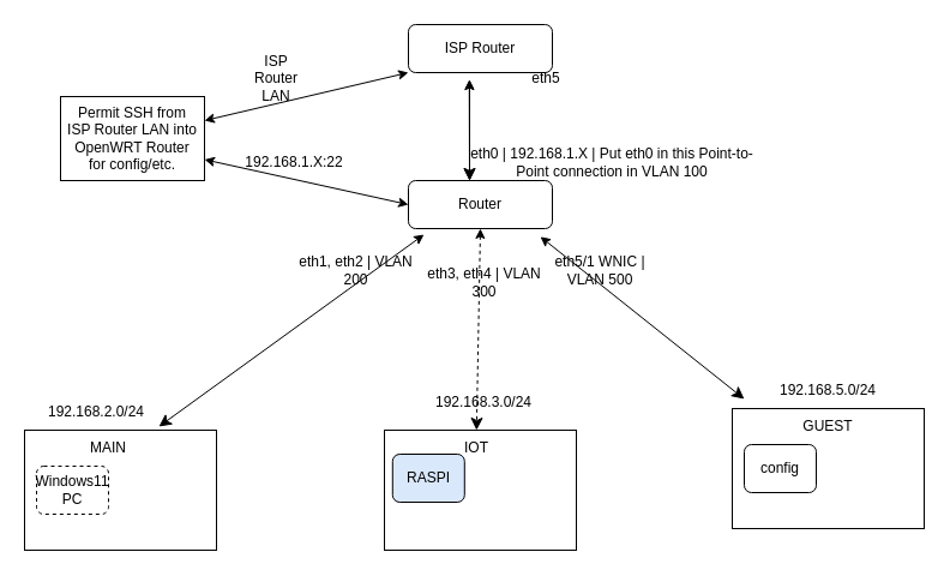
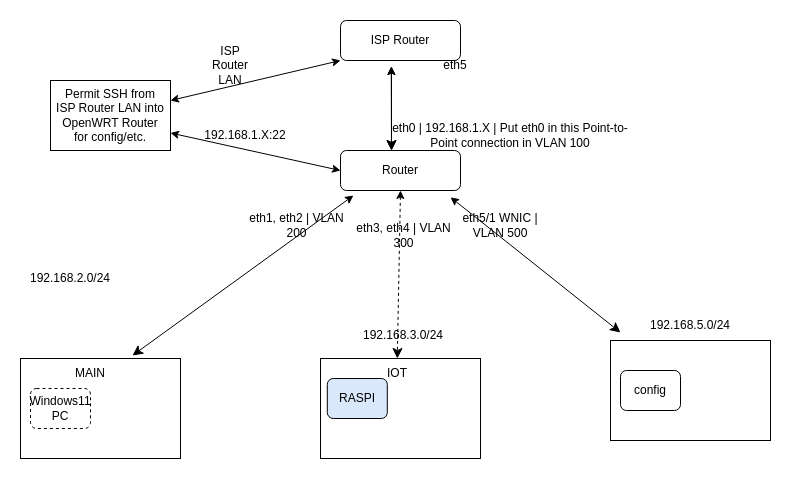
  <mxCell id="0" />
  <mxCell id="1" parent="0" />
  <mxCell id="2" value="" style="rounded=0;whiteSpace=wrap;html=1;" parent="1" vertex="1"><mxGeometry x="20" y="358" width="160" height="100" as="geometry" /></mxCell>
  <mxCell id="3" value="" style="rounded=0;html=1;jettySize=auto;orthogonalLoop=1;fontSize=11;endArrow=classic;endFill=1;endSize=8;strokeWidth=1;shadow=0;labelBackgroundColor=none;movable=1;resizable=1;rotatable=1;deletable=1;editable=1;locked=0;connectable=1;exitX=0.423;exitY=1.15;exitDx=0;exitDy=0;exitPerimeter=0;startArrow=classic;startFill=1;align=center;" parent="1" source="4" edge="1"><mxGeometry x="-0.051" y="30" relative="1" as="geometry"><mxPoint x="490" y="110" as="sourcePoint" /><mxPoint x="391" y="150" as="targetPoint" /><Array as="points" /><mxPoint as="offset" /></mxGeometry></mxCell>
  <mxCell id="4" value="ISP Router" style="rounded=1;whiteSpace=wrap;html=1;fontSize=12;glass=0;strokeWidth=1;shadow=0;" parent="1" vertex="1"><mxGeometry x="340" y="20" width="120" height="40" as="geometry" /></mxCell>
  <mxCell id="5" value="Router" style="rounded=1;whiteSpace=wrap;html=1;fontSize=12;glass=0;strokeWidth=1;shadow=0;" parent="1" vertex="1"><mxGeometry x="340" y="150" width="120" height="40" as="geometry" /></mxCell>
  <mxCell id="6" value="eth0 | 192.168.1.X | Put eth0 in this Point-to-Point connection in VLAN 100" style="text;html=1;align=center;verticalAlign=middle;whiteSpace=wrap;rounded=0;" parent="1" vertex="1"><mxGeometry x="390" y="120" width="240" height="30" as="geometry" /></mxCell>
  <mxCell id="7" value="eth5" style="text;html=1;align=center;verticalAlign=middle;whiteSpace=wrap;rounded=0;" parent="1" vertex="1"><mxGeometry x="400" y="50" width="110" height="30" as="geometry" /></mxCell>
  <mxCell id="8" value="Windows11 PC" style="rounded=1;whiteSpace=wrap;html=1;fontSize=12;glass=0;strokeWidth=1;shadow=0;dashed=1;" parent="1" vertex="1"><mxGeometry x="30" y="388" width="60" height="40" as="geometry" /></mxCell>
- <mxCell id="9" value="192.168.2.0/24" style="text;html=1;align=center;verticalAlign=middle;whiteSpace=wrap;rounded=0;" parent="1" vertex="1"><mxGeometry x="20" y="328" width="120" height="30" as="geometry" /></mxCell>
+ <mxCell id="9" value="192.168.2.0/24" style="text;html=1;align=center;verticalAlign=middle;whiteSpace=wrap;rounded=0;" parent="1" vertex="1"><mxGeometry x="10" y="263" width="120" height="30" as="geometry" /></mxCell>
  <mxCell id="10" value="MAIN" style="text;html=1;align=center;verticalAlign=middle;whiteSpace=wrap;rounded=0;" parent="1" vertex="1"><mxGeometry x="60" y="358" width="60" height="30" as="geometry" /></mxCell>
  <mxCell id="11" value="" style="rounded=0;html=1;jettySize=auto;orthogonalLoop=1;fontSize=11;endArrow=classic;endFill=1;endSize=8;strokeWidth=1;shadow=0;labelBackgroundColor=none;movable=1;resizable=1;rotatable=1;deletable=1;editable=1;locked=0;connectable=1;exitX=0.423;exitY=1.15;exitDx=0;exitDy=0;exitPerimeter=0;startArrow=classic;startFill=1;align=center;" parent="1" edge="1"><mxGeometry x="-0.051" y="30" relative="1" as="geometry"><mxPoint x="391" y="66" as="sourcePoint" /><mxPoint x="391" y="150" as="targetPoint" /><Array as="points" /><mxPoint as="offset" /></mxGeometry></mxCell>
  <mxCell id="12" value="" style="rounded=0;html=1;jettySize=auto;orthogonalLoop=1;fontSize=11;endArrow=classic;endFill=1;endSize=8;strokeWidth=1;shadow=0;labelBackgroundColor=none;movable=1;resizable=1;rotatable=1;deletable=1;editable=1;locked=0;connectable=1;exitX=0.108;exitY=1.125;exitDx=0;exitDy=0;exitPerimeter=0;startArrow=classic;startFill=1;align=center;entryX=0.7;entryY=-0.03;entryDx=0;entryDy=0;entryPerimeter=0;" parent="1" source="5" target="2" edge="1"><mxGeometry x="-0.051" y="30" relative="1" as="geometry"><mxPoint x="399" y="190" as="sourcePoint" /><mxPoint x="399" y="274" as="targetPoint" /><Array as="points" /><mxPoint as="offset" /></mxGeometry></mxCell>
  <mxCell id="13" value="" style="rounded=0;whiteSpace=wrap;html=1;" parent="1" vertex="1"><mxGeometry x="320" y="358" width="160" height="100" as="geometry" /></mxCell>
  <mxCell id="14" value="RASPI" style="rounded=1;whiteSpace=wrap;html=1;fontSize=12;glass=0;strokeWidth=1;shadow=0;fillColor=#dae8fc;" parent="1" vertex="1"><mxGeometry x="326.8" y="378" width="60" height="40" as="geometry" /></mxCell>
  <mxCell id="15" value="192.168.3.0/24" style="text;html=1;align=center;verticalAlign=middle;whiteSpace=wrap;rounded=0;" parent="1" vertex="1"><mxGeometry x="343.4" y="320" width="120" height="30" as="geometry" /></mxCell>
  <mxCell id="16" value="IOT" style="text;html=1;align=center;verticalAlign=middle;whiteSpace=wrap;rounded=0;" parent="1" vertex="1"><mxGeometry x="366.8" y="358" width="60" height="30" as="geometry" /></mxCell>
  <mxCell id="17" value="" style="rounded=0;whiteSpace=wrap;html=1;" parent="1" vertex="1"><mxGeometry x="610" y="340" width="160" height="100" as="geometry" /></mxCell>
  <mxCell id="18" value="config" style="rounded=1;whiteSpace=wrap;html=1;fontSize=12;glass=0;strokeWidth=1;shadow=0;" parent="1" vertex="1"><mxGeometry x="620" y="370" width="60" height="40" as="geometry" /></mxCell>
  <mxCell id="19" value="192.168.5.0/24" style="text;html=1;align=center;verticalAlign=middle;whiteSpace=wrap;rounded=0;" parent="1" vertex="1"><mxGeometry x="630" y="310" width="120" height="30" as="geometry" /></mxCell>
- <mxCell id="20" value="GUEST" style="text;html=1;align=center;verticalAlign=middle;whiteSpace=wrap;rounded=0;" parent="1" vertex="1"><mxGeometry x="660" y="340" width="60" height="30" as="geometry" /></mxCell>
  <mxCell id="21" value="" style="rounded=0;html=1;jettySize=auto;orthogonalLoop=1;fontSize=11;endArrow=classic;endFill=1;endSize=8;strokeWidth=1;shadow=0;labelBackgroundColor=none;movable=1;resizable=1;rotatable=1;deletable=1;editable=1;locked=0;connectable=1;exitX=0.5;exitY=1;exitDx=0;exitDy=0;startArrow=classic;startFill=1;align=center;entryX=0.5;entryY=0;entryDx=0;entryDy=0;dashed=1;" parent="1" source="5" target="16" edge="1"><mxGeometry x="-0.051" y="30" relative="1" as="geometry"><mxPoint x="560" y="180" as="sourcePoint" /><mxPoint x="400" y="340" as="targetPoint" /><Array as="points" /><mxPoint as="offset" /></mxGeometry></mxCell>
  <mxCell id="22" value="" style="rounded=0;html=1;jettySize=auto;orthogonalLoop=1;fontSize=11;endArrow=classic;endFill=1;endSize=8;strokeWidth=1;shadow=0;labelBackgroundColor=none;movable=1;resizable=1;rotatable=1;deletable=1;editable=1;locked=0;connectable=1;exitX=0.917;exitY=1.17;exitDx=0;exitDy=0;exitPerimeter=0;startArrow=classic;startFill=1;align=center;entryX=0.313;entryY=-0.213;entryDx=0;entryDy=0;entryPerimeter=0;" parent="1" source="5" edge="1"><mxGeometry x="-0.051" y="30" relative="1" as="geometry"><mxPoint x="783" y="190" as="sourcePoint" /><mxPoint x="620" y="332" as="targetPoint" /><Array as="points" /><mxPoint as="offset" /></mxGeometry></mxCell>
  <mxCell id="23" value="eth5/1 WNIC | VLAN 500" style="text;html=1;align=center;verticalAlign=middle;whiteSpace=wrap;rounded=0;" parent="1" vertex="1"><mxGeometry x="460" y="210" width="80" height="30" as="geometry" /></mxCell>
  <mxCell id="24" value="eth1, eth2 | VLAN 200" style="text;html=1;align=center;verticalAlign=middle;whiteSpace=wrap;rounded=0;" parent="1" vertex="1"><mxGeometry x="240" y="210" width="113.2" height="30" as="geometry" /></mxCell>
  <mxCell id="25" value="eth3, eth4 | VLAN 300" style="text;html=1;align=center;verticalAlign=middle;whiteSpace=wrap;rounded=0;" parent="1" vertex="1"><mxGeometry x="346.8" y="220" width="113.2" height="30" as="geometry" /></mxCell>
  <mxCell id="26" value="" style="rounded=0;whiteSpace=wrap;html=1;" vertex="1" parent="1"><mxGeometry x="50" y="80" width="120" height="70" as="geometry" /></mxCell>
  <mxCell id="27" value="" style="endArrow=classic;startArrow=classic;html=1;rounded=0;entryX=0;entryY=1;entryDx=0;entryDy=0;" edge="1" parent="1" target="4"><mxGeometry width="50" height="50" relative="1" as="geometry"><mxPoint x="170" y="100" as="sourcePoint" /><mxPoint x="220" y="50" as="targetPoint" /></mxGeometry></mxCell>
  <mxCell id="28" value="ISP Router LAN" style="text;html=1;align=center;verticalAlign=middle;whiteSpace=wrap;rounded=0;" vertex="1" parent="1"><mxGeometry x="200" y="50" width="60" height="30" as="geometry" /></mxCell>
  <mxCell id="29" value="" style="endArrow=classic;startArrow=classic;html=1;rounded=0;entryX=0;entryY=0.5;entryDx=0;entryDy=0;exitX=1;exitY=0.75;exitDx=0;exitDy=0;" edge="1" parent="1" source="26" target="5"><mxGeometry width="50" height="50" relative="1" as="geometry"><mxPoint x="170" y="170" as="sourcePoint" /><mxPoint x="220" y="120" as="targetPoint" /></mxGeometry></mxCell>
  <mxCell id="30" value="192.168.1.X:22" style="text;html=1;align=center;verticalAlign=middle;whiteSpace=wrap;rounded=0;" vertex="1" parent="1"><mxGeometry x="200" y="120" width="90" height="30" as="geometry" /></mxCell>
  <mxCell id="31" value="Permit SSH from ISP Router LAN into OpenWRT Router for config/etc. " style="text;html=1;align=center;verticalAlign=middle;whiteSpace=wrap;rounded=0;" vertex="1" parent="1"><mxGeometry x="55" y="100" width="110" height="30" as="geometry" /></mxCell>
